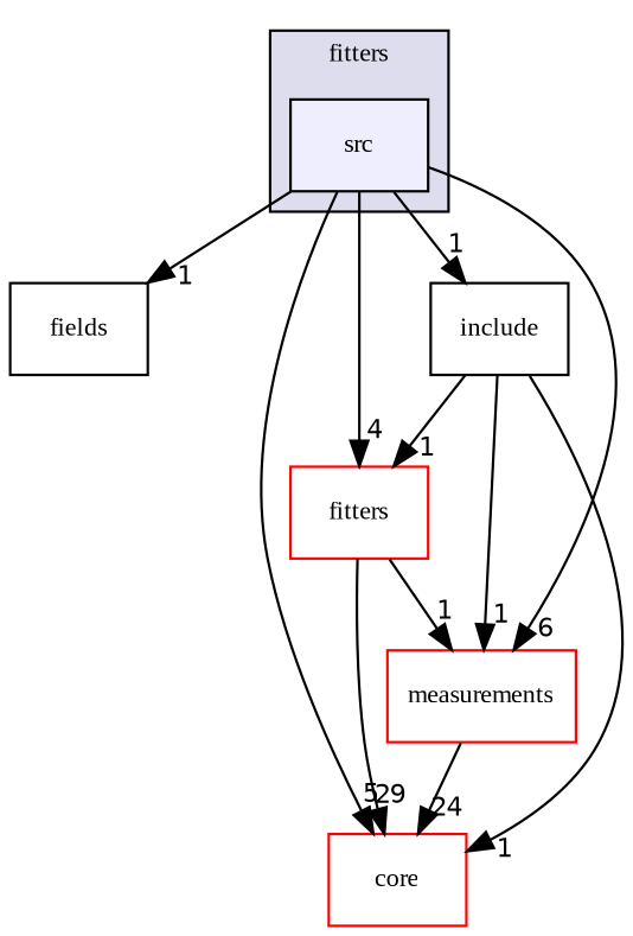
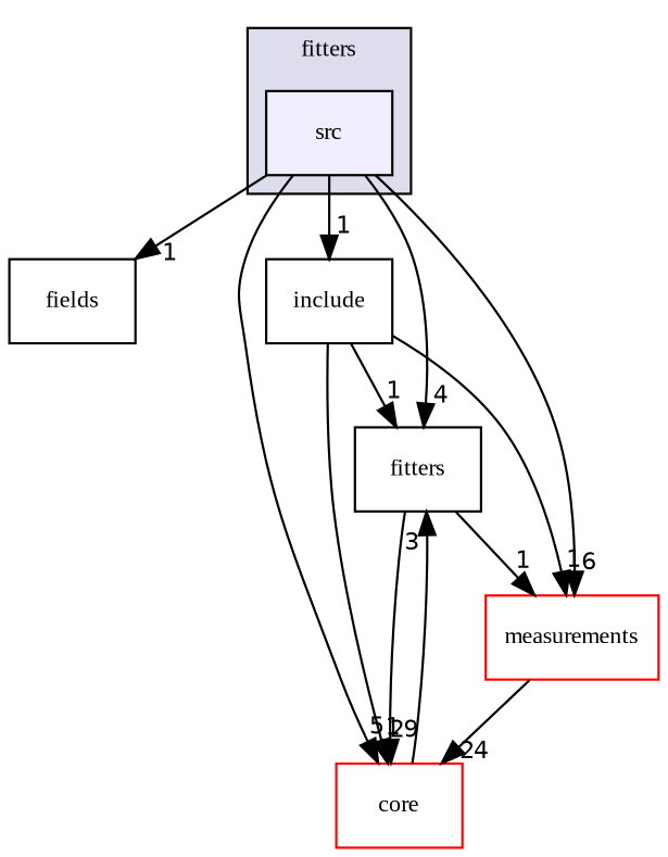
  digraph {
    compound=true
    fontname="Liberation Serif"
    node [fillcolor=white fontname="Liberation Serif" fontsize=10 shape=box style=filled color=red]
    edge [fontname="Liberation Serif" headlabel=1 labeldistance=1.5 labelfontname=Helvetica labelfontsize=10]
    n1 [fillcolor="#eeeeff" label=src pencolor=black color=""]
    n2 [color=black label=fields]
-   n3 [label=fitters]
+   n3 [color=black label=fitters]
    n4 [label=measurements]
    n5 [label=include fillcolor="" style="" color=""]
    n6 [label=core]
    subgraph cluster_1 {
      bgcolor="#ddddee"
      fontsize=10
      label=fitters
      pencolor=black
      n1
    }
    n1 -> n2
    n1 -> n3 [headlabel=4]
    n1 -> n4 [headlabel=6]
    n1 -> n5
    n1 -> n6 [headlabel=5]
    n3 -> n4
    n3 -> n6 [headlabel=29]
    n4 -> n6 [headlabel=24]
    n5 -> n3
    n5 -> n4
    n5 -> n6
+   n6 -> n3 [headlabel=3]
  }
